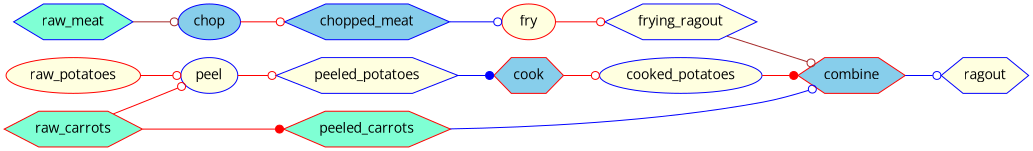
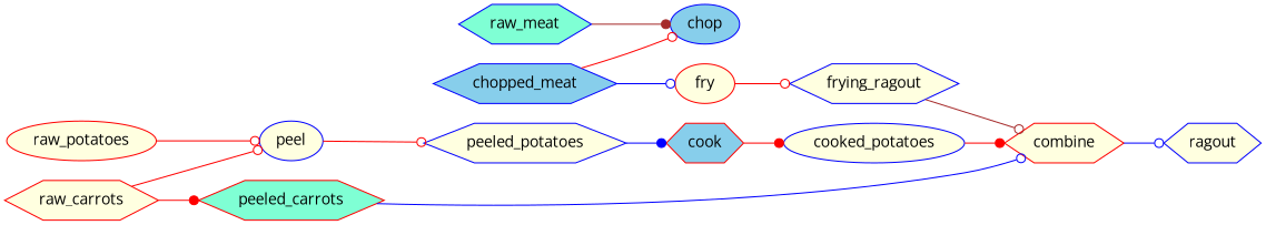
  digraph {
    fontname="Open Sans"
    rankdir=LR
    node [color=blue fillcolor=lightyellow fontname="Open Sans" shape=hexagon style=filled]
    edge [arrowhead=odot color=red fontname="Open Sans"]
    raw_meat [fillcolor=aquamarine]
    chop [fillcolor=skyblue shape=ellipse]
    chopped_meat [fillcolor=skyblue]
    fry [color=red shape=ellipse]
    n5 [label=frying_ragout]
-   combine [color=red fillcolor=skyblue]
+   combine [color=red]
    ragout
-   raw_carrots [color=red fillcolor=aquamarine]
+   raw_carrots [color=red]
    peel [shape=ellipse]
    peeled_carrots [color=red fillcolor=aquamarine]
    peeled_potatoes
    raw_potatoes [color=red shape=ellipse]
    cook [color=red fillcolor=skyblue]
    cooked_potatoes [shape=ellipse]
-   raw_meat -> chop [color=brown]
-   chop -> chopped_meat
+   raw_meat -> chop [arrowhead=dot color=brown]
+   chopped_meat -> chop
    chopped_meat -> fry [color=blue]
    fry -> n5
    n5 -> combine [color=brown]
    combine -> ragout [color=blue]
    raw_carrots -> peel
    raw_carrots -> peeled_carrots [arrowhead=dot]
    peel -> peeled_potatoes
    peeled_carrots -> combine [color=blue]
    peeled_potatoes -> cook [arrowhead=dot color=blue]
    raw_potatoes -> peel
-   cook -> cooked_potatoes
+   cook -> cooked_potatoes [arrowhead=dot]
    cooked_potatoes -> combine [arrowhead=dot]
  }
